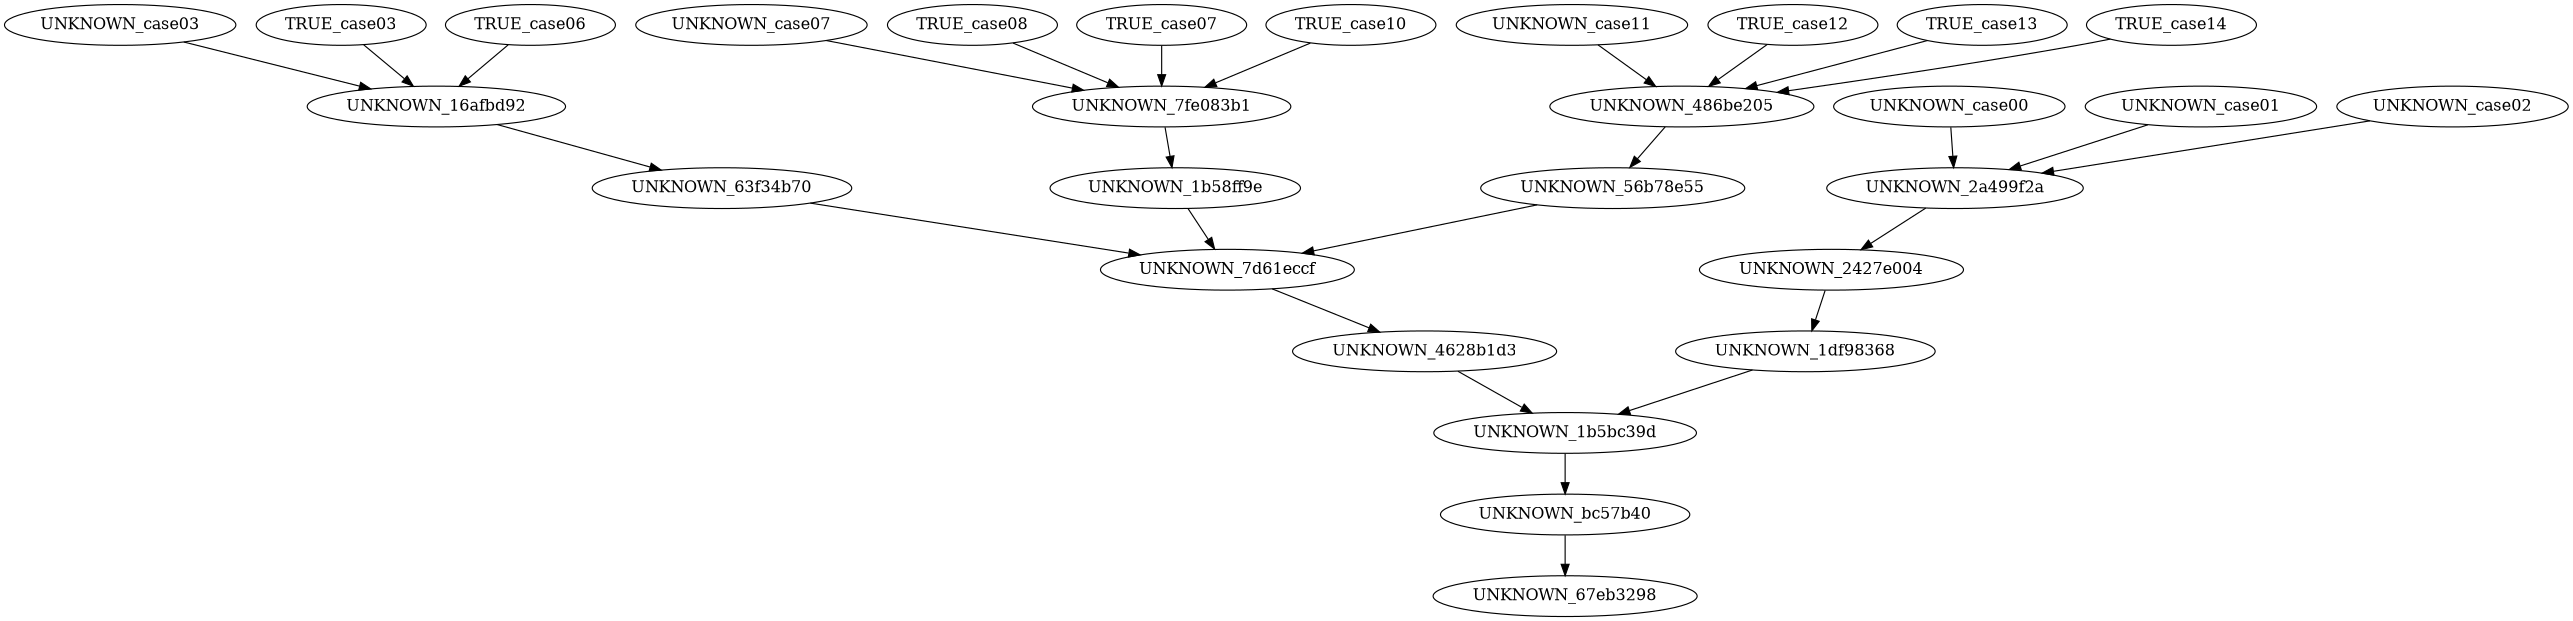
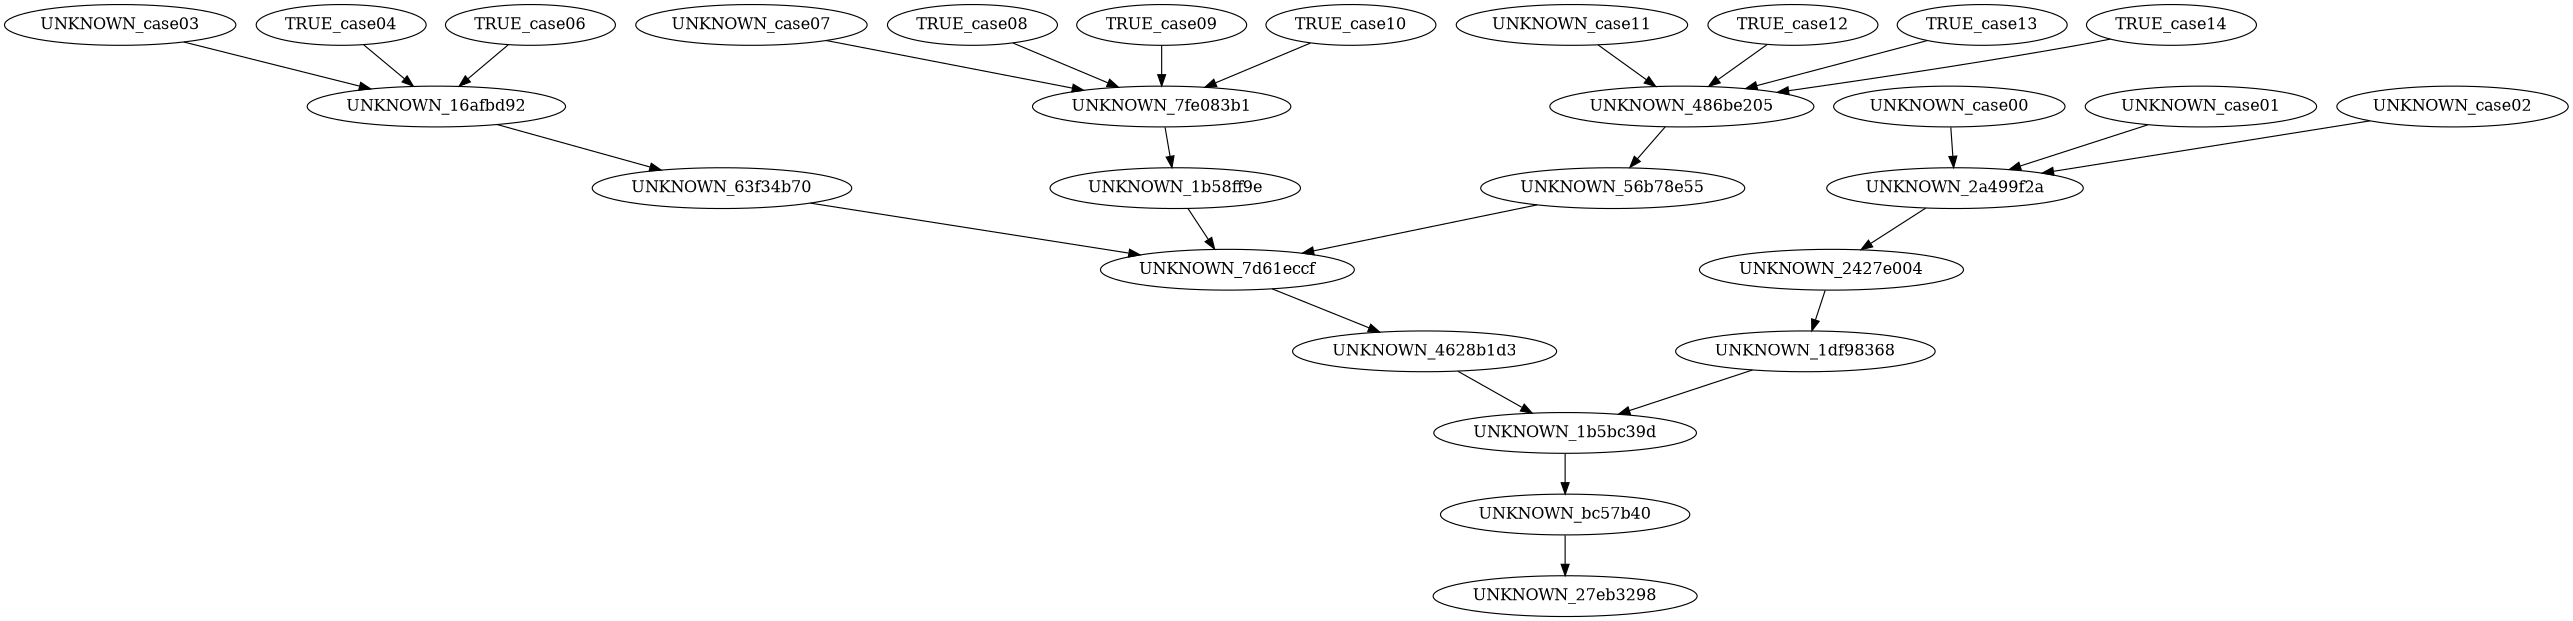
  digraph {
    n1 [label=UNKNOWN_2a499f2a]
    UNKNOWN_case00
    UNKNOWN_2427e004
    UNKNOWN_1df98368
    UNKNOWN_case01
    UNKNOWN_case02
    UNKNOWN_case03
    UNKNOWN_16afbd92
    UNKNOWN_63f34b70
    UNKNOWN_7d61eccf
-   TRUE_case04 [label=TRUE_case03]
+   TRUE_case04
    TRUE_case06
    UNKNOWN_case07
    UNKNOWN_7fe083b1
    UNKNOWN_1b58ff9e
    TRUE_case08
-   TRUE_case09 [label=TRUE_case07]
+   TRUE_case09
    TRUE_case10
    UNKNOWN_case11
    UNKNOWN_486be205
    UNKNOWN_56b78e55
    TRUE_case12
    TRUE_case13
    TRUE_case14
    UNKNOWN_1b5bc39d
    UNKNOWN_4628b1d3
    UNKNOWN_bc57b40
-   UNKNOWN_27eb3298 [label=UNKNOWN_67eb3298]
+   UNKNOWN_27eb3298
    n1 -> UNKNOWN_2427e004
    UNKNOWN_case00 -> n1
    UNKNOWN_2427e004 -> UNKNOWN_1df98368
    UNKNOWN_1df98368 -> UNKNOWN_1b5bc39d
    UNKNOWN_case01 -> n1
    UNKNOWN_case02 -> n1
    UNKNOWN_case03 -> UNKNOWN_16afbd92
    UNKNOWN_16afbd92 -> UNKNOWN_63f34b70
    UNKNOWN_63f34b70 -> UNKNOWN_7d61eccf
    UNKNOWN_7d61eccf -> UNKNOWN_4628b1d3
    TRUE_case04 -> UNKNOWN_16afbd92
    TRUE_case06 -> UNKNOWN_16afbd92
    UNKNOWN_case07 -> UNKNOWN_7fe083b1
    UNKNOWN_7fe083b1 -> UNKNOWN_1b58ff9e
    UNKNOWN_1b58ff9e -> UNKNOWN_7d61eccf
    TRUE_case08 -> UNKNOWN_7fe083b1
    TRUE_case09 -> UNKNOWN_7fe083b1
    TRUE_case10 -> UNKNOWN_7fe083b1
    UNKNOWN_case11 -> UNKNOWN_486be205
    UNKNOWN_486be205 -> UNKNOWN_56b78e55
    UNKNOWN_56b78e55 -> UNKNOWN_7d61eccf
    TRUE_case12 -> UNKNOWN_486be205
    TRUE_case13 -> UNKNOWN_486be205
    TRUE_case14 -> UNKNOWN_486be205
    UNKNOWN_1b5bc39d -> UNKNOWN_bc57b40
    UNKNOWN_4628b1d3 -> UNKNOWN_1b5bc39d
    UNKNOWN_bc57b40 -> UNKNOWN_27eb3298
  }
